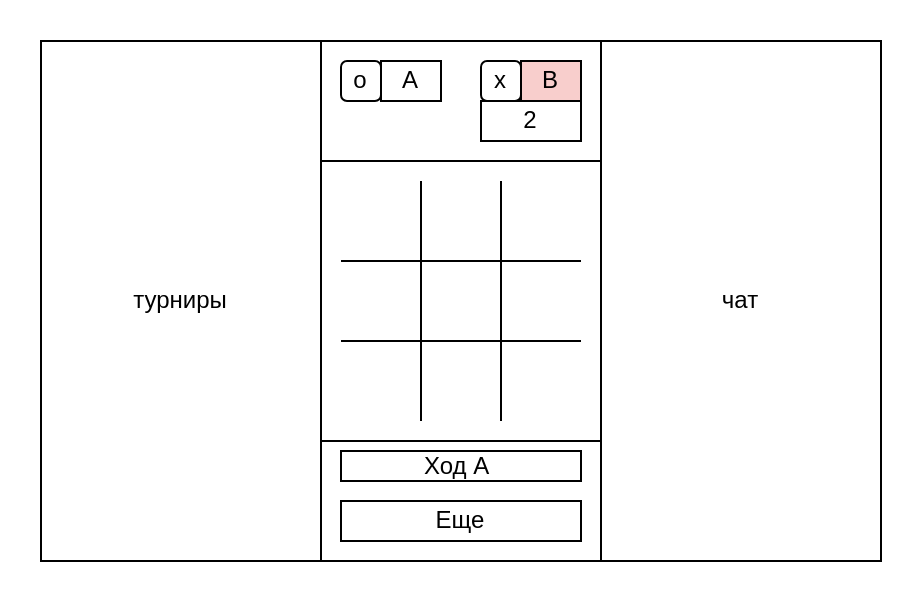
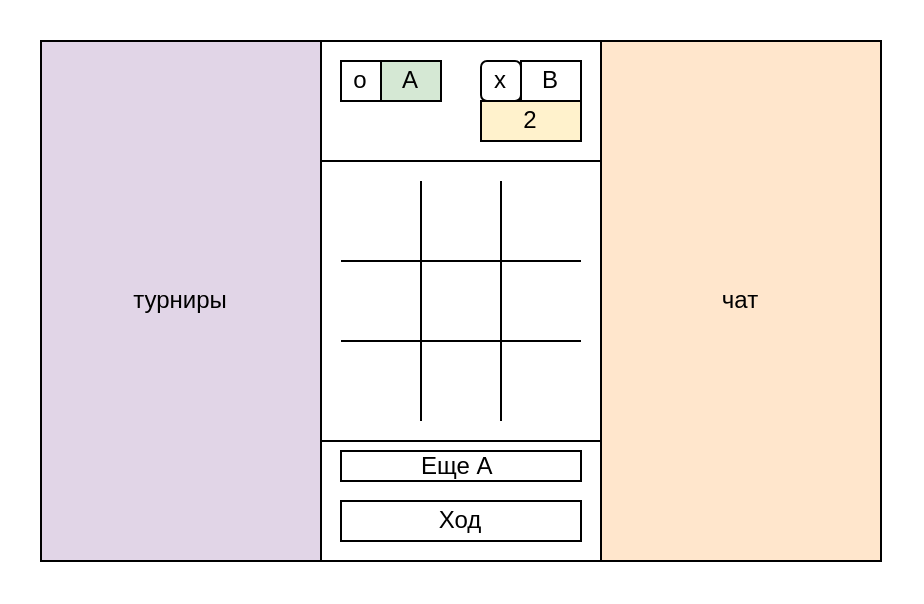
  <mxCell id="0" />
  <mxCell id="1" parent="0" />
  <mxCell id="2" value="" style="rounded=0;whiteSpace=wrap;html=1;" vertex="1" parent="1"><mxGeometry x="160" y="80" width="140" height="140" as="geometry" /></mxCell>
  <mxCell id="3" value="" style="endArrow=none;html=1;" edge="1" parent="1"><mxGeometry width="50" height="50" relative="1" as="geometry"><mxPoint x="210" y="210" as="sourcePoint" /><mxPoint x="210" y="90" as="targetPoint" /></mxGeometry></mxCell>
  <mxCell id="4" value="" style="endArrow=none;html=1;" edge="1" parent="1"><mxGeometry width="50" height="50" relative="1" as="geometry"><mxPoint x="250" y="210" as="sourcePoint" /><mxPoint x="250" y="90" as="targetPoint" /></mxGeometry></mxCell>
  <mxCell id="5" value="" style="endArrow=none;html=1;" edge="1" parent="1"><mxGeometry width="50" height="50" relative="1" as="geometry"><mxPoint x="290" y="130" as="sourcePoint" /><mxPoint x="170" y="130" as="targetPoint" /></mxGeometry></mxCell>
  <mxCell id="6" value="" style="endArrow=none;html=1;" edge="1" parent="1"><mxGeometry width="50" height="50" relative="1" as="geometry"><mxPoint x="290" y="170" as="sourcePoint" /><mxPoint x="170" y="170" as="targetPoint" /></mxGeometry></mxCell>
  <mxCell id="7" value="" style="rounded=0;whiteSpace=wrap;html=1;" vertex="1" parent="1"><mxGeometry x="160" y="20" width="140" height="60" as="geometry" /></mxCell>
- <mxCell id="8" value="2" style="rounded=0;whiteSpace=wrap;html=1;" vertex="1" parent="1"><mxGeometry x="240" y="50" width="50" height="20" as="geometry" /></mxCell>
+ <mxCell id="8" value="2" style="rounded=0;whiteSpace=wrap;html=1;fillColor=#fff2cc;" vertex="1" parent="1"><mxGeometry x="240" y="50" width="50" height="20" as="geometry" /></mxCell>
  <mxCell id="9" value="" style="rounded=0;whiteSpace=wrap;html=1;" vertex="1" parent="1"><mxGeometry x="160" y="220" width="140" height="60" as="geometry" /></mxCell>
- <mxCell id="10" value="A" style="rounded=0;whiteSpace=wrap;html=1;" vertex="1" parent="1"><mxGeometry x="190" y="30" width="30" height="20" as="geometry" /></mxCell>
- <mxCell id="11" value="B" style="rounded=0;whiteSpace=wrap;html=1;fillColor=#f8cecc;" vertex="1" parent="1"><mxGeometry x="260" y="30" width="30" height="20" as="geometry" /></mxCell>
- <mxCell id="12" value="o" style="whiteSpace=wrap;html=1;rounded=1;" vertex="1" parent="1"><mxGeometry x="170" y="30" width="20" height="20" as="geometry" /></mxCell>
+ <mxCell id="10" value="A" style="rounded=0;whiteSpace=wrap;html=1;fillColor=#d5e8d4;" vertex="1" parent="1"><mxGeometry x="190" y="30" width="30" height="20" as="geometry" /></mxCell>
+ <mxCell id="11" value="B" style="rounded=0;whiteSpace=wrap;html=1;" vertex="1" parent="1"><mxGeometry x="260" y="30" width="30" height="20" as="geometry" /></mxCell>
+ <mxCell id="12" value="o" style="rounded=0;whiteSpace=wrap;html=1;" vertex="1" parent="1"><mxGeometry x="170" y="30" width="20" height="20" as="geometry" /></mxCell>
  <mxCell id="13" value="x" style="whiteSpace=wrap;html=1;rounded=1;" vertex="1" parent="1"><mxGeometry x="240" y="30" width="20" height="20" as="geometry" /></mxCell>
- <mxCell id="14" value="Ход A&amp;nbsp;" style="rounded=0;whiteSpace=wrap;html=1;" vertex="1" parent="1"><mxGeometry x="170" y="225" width="120" height="15" as="geometry" /></mxCell>
- <mxCell id="15" value="Еще" style="rounded=0;whiteSpace=wrap;html=1;" vertex="1" parent="1"><mxGeometry x="170" y="250" width="120" height="20" as="geometry" /></mxCell>
- <mxCell id="16" value="турниры" style="rounded=0;whiteSpace=wrap;html=1;" vertex="1" parent="1"><mxGeometry x="20" y="20" width="140" height="260" as="geometry" /></mxCell>
- <mxCell id="17" value="чат" style="rounded=0;whiteSpace=wrap;html=1;" vertex="1" parent="1"><mxGeometry x="300" y="20" width="140" height="260" as="geometry" /></mxCell>
+ <mxCell id="14" value="Еще A&amp;nbsp;" style="rounded=0;whiteSpace=wrap;html=1;" vertex="1" parent="1"><mxGeometry x="170" y="225" width="120" height="15" as="geometry" /></mxCell>
+ <mxCell id="15" value="Ход" style="rounded=0;whiteSpace=wrap;html=1;" vertex="1" parent="1"><mxGeometry x="170" y="250" width="120" height="20" as="geometry" /></mxCell>
+ <mxCell id="16" value="турниры" style="rounded=0;whiteSpace=wrap;html=1;fillColor=#e1d5e7;" vertex="1" parent="1"><mxGeometry x="20" y="20" width="140" height="260" as="geometry" /></mxCell>
+ <mxCell id="17" value="чат" style="rounded=0;whiteSpace=wrap;html=1;fillColor=#ffe6cc;" vertex="1" parent="1"><mxGeometry x="300" y="20" width="140" height="260" as="geometry" /></mxCell>
